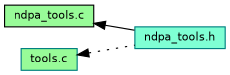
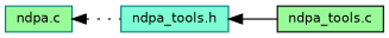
  digraph {
    rankdir=LR
    node [color=teal fillcolor=palegreen fontname=Helvetica fontsize=10 shape=record style=filled]
    edge [color=black dir=back fontname=Helvetica fontsize=10 labelfontname=Helvetica labelfontsize=10]
    n1 [fillcolor=aquamarine fontcolor=black height=0.2 label="ndpa_tools.h" width=0.4]
    n2 [color=black height=0.2 label="ndpa_tools.c" width=0.4]
-   n3 [height=0.2 label="tools.c" width=0.4]
-   n2 -> n1 [style=solid]
+   n3 [height=0.2 label="ndpa.c" width=0.4]
+   n1 -> n2 [style=solid]
    n3 -> n1 [style=dotted]
  }
